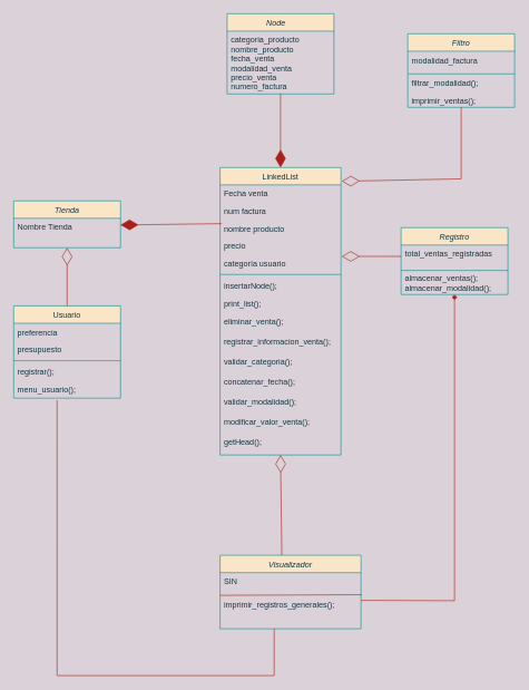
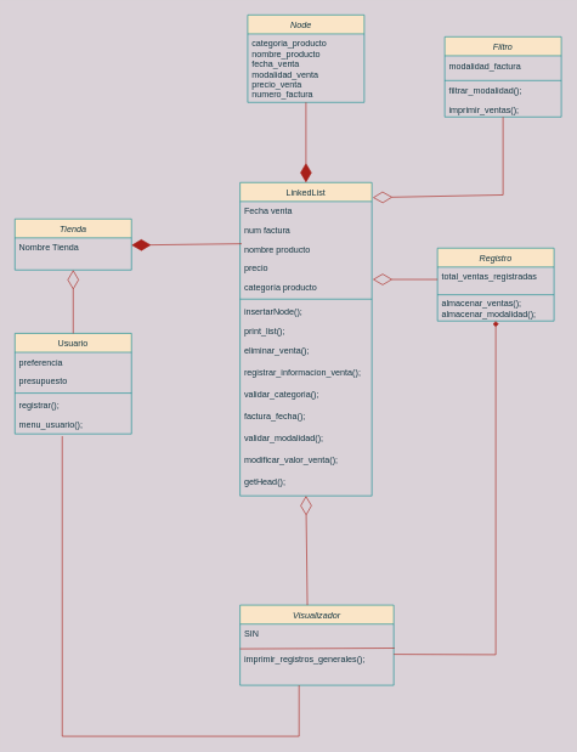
  <mxCell id="0" />
  <mxCell id="1" parent="0" />
  <mxCell id="2" value="Tienda" style="swimlane;fontStyle=2;align=center;verticalAlign=top;childLayout=stackLayout;horizontal=1;startSize=26;horizontalStack=0;resizeParent=1;resizeLast=0;collapsible=1;marginBottom=0;rounded=0;shadow=0;strokeWidth=1;fillColor=#FAE5C7;strokeColor=#0F8B8D;fontColor=#143642;labelBackgroundColor=none;" parent="1" vertex="1"><mxGeometry x="20" y="300" width="160" height="70" as="geometry"><mxRectangle x="230" y="140" width="160" height="26" as="alternateBounds" /></mxGeometry></mxCell>
  <mxCell id="3" value="Nombre Tienda" style="text;align=left;verticalAlign=top;spacingLeft=4;spacingRight=4;overflow=hidden;rotatable=0;points=[[0,0.5],[1,0.5]];portConstraint=eastwest;fontColor=#143642;labelBackgroundColor=none;" parent="2" vertex="1"><mxGeometry y="26" width="160" height="34" as="geometry" /></mxCell>
  <mxCell id="4" value="Usuario" style="swimlane;fontStyle=0;align=center;verticalAlign=top;childLayout=stackLayout;horizontal=1;startSize=26;horizontalStack=0;resizeParent=1;resizeLast=0;collapsible=1;marginBottom=0;rounded=0;shadow=0;strokeWidth=1;fillColor=#FAE5C7;strokeColor=#0F8B8D;fontColor=#143642;labelBackgroundColor=none;" parent="1" vertex="1"><mxGeometry x="20" y="457" width="160" height="138" as="geometry"><mxRectangle x="130" y="380" width="160" height="26" as="alternateBounds" /></mxGeometry></mxCell>
  <mxCell id="5" value="preferencia" style="text;align=left;verticalAlign=top;spacingLeft=4;spacingRight=4;overflow=hidden;rotatable=0;points=[[0,0.5],[1,0.5]];portConstraint=eastwest;fontColor=#143642;labelBackgroundColor=none;" parent="4" vertex="1"><mxGeometry y="26" width="160" height="26" as="geometry" /></mxCell>
  <mxCell id="6" value="presupuesto" style="text;align=left;verticalAlign=top;spacingLeft=4;spacingRight=4;overflow=hidden;rotatable=0;points=[[0,0.5],[1,0.5]];portConstraint=eastwest;rounded=0;shadow=0;html=0;fontColor=#143642;labelBackgroundColor=none;" parent="4" vertex="1"><mxGeometry y="52" width="160" height="26" as="geometry" /></mxCell>
  <mxCell id="7" value="" style="line;html=1;strokeWidth=1;align=left;verticalAlign=middle;spacingTop=-1;spacingLeft=3;spacingRight=3;rotatable=0;labelPosition=right;points=[];portConstraint=eastwest;labelBackgroundColor=none;fillColor=#FAE5C7;strokeColor=#0F8B8D;fontColor=#143642;" parent="4" vertex="1"><mxGeometry y="78" width="160" height="8" as="geometry" /></mxCell>
  <mxCell id="8" value="registrar();" style="text;align=left;verticalAlign=top;spacingLeft=4;spacingRight=4;overflow=hidden;rotatable=0;points=[[0,0.5],[1,0.5]];portConstraint=eastwest;fontStyle=0;fontColor=#143642;labelBackgroundColor=none;" parent="4" vertex="1"><mxGeometry y="86" width="160" height="26" as="geometry" /></mxCell>
  <mxCell id="9" value="menu_usuario();" style="text;align=left;verticalAlign=top;spacingLeft=4;spacingRight=4;overflow=hidden;rotatable=0;points=[[0,0.5],[1,0.5]];portConstraint=eastwest;fontColor=#143642;labelBackgroundColor=none;" parent="4" vertex="1"><mxGeometry y="112" width="160" height="26" as="geometry" /></mxCell>
  <mxCell id="10" value="LinkedList" style="swimlane;fontStyle=0;align=center;verticalAlign=top;childLayout=stackLayout;horizontal=1;startSize=26;horizontalStack=0;resizeParent=1;resizeLast=0;collapsible=1;marginBottom=0;rounded=0;shadow=0;strokeWidth=1;fillColor=#FAE5C7;strokeColor=#0F8B8D;fontColor=#143642;labelBackgroundColor=none;" parent="1" vertex="1"><mxGeometry x="329" y="250" width="181" height="430" as="geometry"><mxRectangle x="550" y="140" width="160" height="26" as="alternateBounds" /></mxGeometry></mxCell>
  <mxCell id="11" value="Fecha venta" style="text;align=left;verticalAlign=top;spacingLeft=4;spacingRight=4;overflow=hidden;rotatable=0;points=[[0,0.5],[1,0.5]];portConstraint=eastwest;fontColor=#143642;labelBackgroundColor=none;" parent="10" vertex="1"><mxGeometry y="26" width="181" height="26" as="geometry" /></mxCell>
  <mxCell id="12" value="num factura  " style="text;align=left;verticalAlign=top;spacingLeft=4;spacingRight=4;overflow=hidden;rotatable=0;points=[[0,0.5],[1,0.5]];portConstraint=eastwest;rounded=0;shadow=0;html=0;fontColor=#143642;labelBackgroundColor=none;" parent="10" vertex="1"><mxGeometry y="52" width="181" height="26" as="geometry" /></mxCell>
  <mxCell id="13" value="nombre producto" style="text;align=left;verticalAlign=top;spacingLeft=4;spacingRight=4;overflow=hidden;rotatable=0;points=[[0,0.5],[1,0.5]];portConstraint=eastwest;rounded=0;shadow=0;html=0;fontColor=#143642;labelBackgroundColor=none;" parent="10" vertex="1"><mxGeometry y="78" width="181" height="26" as="geometry" /></mxCell>
  <mxCell id="14" value="precio" style="text;align=left;verticalAlign=top;spacingLeft=4;spacingRight=4;overflow=hidden;rotatable=0;points=[[0,0.5],[1,0.5]];portConstraint=eastwest;rounded=0;shadow=0;html=0;fontColor=#143642;labelBackgroundColor=none;" parent="10" vertex="1"><mxGeometry y="104" width="181" height="26" as="geometry" /></mxCell>
- <mxCell id="15" value="categoría usuario" style="text;align=left;verticalAlign=top;spacingLeft=4;spacingRight=4;overflow=hidden;rotatable=0;points=[[0,0.5],[1,0.5]];portConstraint=eastwest;rounded=0;shadow=0;html=0;fontColor=#143642;labelBackgroundColor=none;" parent="10" vertex="1"><mxGeometry y="130" width="181" height="26" as="geometry" /></mxCell>
+ <mxCell id="15" value="categoría producto" style="text;align=left;verticalAlign=top;spacingLeft=4;spacingRight=4;overflow=hidden;rotatable=0;points=[[0,0.5],[1,0.5]];portConstraint=eastwest;rounded=0;shadow=0;html=0;fontColor=#143642;labelBackgroundColor=none;" parent="10" vertex="1"><mxGeometry y="130" width="181" height="26" as="geometry" /></mxCell>
  <mxCell id="16" value="" style="line;html=1;strokeWidth=1;align=left;verticalAlign=middle;spacingTop=-1;spacingLeft=3;spacingRight=3;rotatable=0;labelPosition=right;points=[];portConstraint=eastwest;labelBackgroundColor=none;fillColor=#FAE5C7;strokeColor=#0F8B8D;fontColor=#143642;" parent="10" vertex="1"><mxGeometry y="156" width="181" height="8" as="geometry" /></mxCell>
  <mxCell id="17" value="insertarNode();" style="text;align=left;verticalAlign=top;spacingLeft=4;spacingRight=4;overflow=hidden;rotatable=0;points=[[0,0.5],[1,0.5]];portConstraint=eastwest;fontColor=#143642;labelBackgroundColor=none;" parent="10" vertex="1"><mxGeometry y="164" width="181" height="26" as="geometry" /></mxCell>
  <mxCell id="18" value="print_list();" style="text;align=left;verticalAlign=top;spacingLeft=4;spacingRight=4;overflow=hidden;rotatable=0;points=[[0,0.5],[1,0.5]];portConstraint=eastwest;fontColor=#143642;labelBackgroundColor=none;" parent="10" vertex="1"><mxGeometry y="190" width="181" height="26" as="geometry" /></mxCell>
  <mxCell id="19" value="eliminar_venta();" style="text;html=1;strokeColor=none;fillColor=none;align=left;verticalAlign=middle;whiteSpace=wrap;rounded=0;fontColor=#143642;labelBackgroundColor=none;spacingLeft=4;" parent="10" vertex="1"><mxGeometry y="216" width="181" height="30" as="geometry" /></mxCell>
  <mxCell id="20" value="registrar_informacion_venta();" style="text;html=1;strokeColor=none;fillColor=none;align=left;verticalAlign=middle;whiteSpace=wrap;rounded=0;fontColor=#143642;spacingLeft=4;" vertex="1" parent="10"><mxGeometry y="246" width="181" height="30" as="geometry" /></mxCell>
  <mxCell id="21" value="validar_categoria();" style="text;html=1;strokeColor=none;fillColor=none;align=left;verticalAlign=middle;whiteSpace=wrap;rounded=0;fontColor=#143642;spacingLeft=4;" vertex="1" parent="10"><mxGeometry y="276" width="181" height="30" as="geometry" /></mxCell>
- <mxCell id="22" value="concatenar_fecha();" style="text;html=1;strokeColor=none;fillColor=none;align=left;verticalAlign=middle;whiteSpace=wrap;rounded=0;fontColor=#143642;spacingLeft=4;" vertex="1" parent="10"><mxGeometry y="306" width="181" height="30" as="geometry" /></mxCell>
+ <mxCell id="22" value="factura_fecha();" style="text;html=1;strokeColor=none;fillColor=none;align=left;verticalAlign=middle;whiteSpace=wrap;rounded=0;fontColor=#143642;spacingLeft=4;" vertex="1" parent="10"><mxGeometry y="306" width="181" height="30" as="geometry" /></mxCell>
  <mxCell id="23" value="validar_modalidad();" style="text;html=1;strokeColor=none;fillColor=none;align=left;verticalAlign=middle;whiteSpace=wrap;rounded=0;fontColor=#143642;spacingLeft=4;" vertex="1" parent="10"><mxGeometry y="336" width="181" height="30" as="geometry" /></mxCell>
  <mxCell id="24" value="modificar_valor_venta();" style="text;html=1;strokeColor=none;fillColor=none;align=left;verticalAlign=middle;whiteSpace=wrap;rounded=0;fontColor=#143642;spacingLeft=4;" vertex="1" parent="10"><mxGeometry y="366" width="181" height="30" as="geometry" /></mxCell>
  <mxCell id="25" value="getHead();" style="text;html=1;strokeColor=none;fillColor=none;align=left;verticalAlign=middle;whiteSpace=wrap;rounded=0;fontColor=#143642;spacingLeft=4;" vertex="1" parent="10"><mxGeometry y="396" width="181" height="30" as="geometry" /></mxCell>
  <mxCell id="26" value="Registro" style="swimlane;fontStyle=2;align=center;verticalAlign=top;childLayout=stackLayout;horizontal=1;startSize=26;horizontalStack=0;resizeParent=1;resizeLast=0;collapsible=1;marginBottom=0;rounded=0;shadow=0;strokeWidth=1;fillColor=#FAE5C7;strokeColor=#0F8B8D;fontColor=#143642;labelBackgroundColor=none;" parent="1" vertex="1"><mxGeometry x="600" y="340" width="160" height="100" as="geometry"><mxRectangle x="230" y="140" width="160" height="26" as="alternateBounds" /></mxGeometry></mxCell>
  <mxCell id="27" value="total_ventas_registradas" style="text;align=left;verticalAlign=top;spacingLeft=4;spacingRight=4;overflow=hidden;rotatable=0;points=[[0,0.5],[1,0.5]];portConstraint=eastwest;fontColor=#143642;labelBackgroundColor=none;" parent="26" vertex="1"><mxGeometry y="26" width="160" height="34" as="geometry" /></mxCell>
  <mxCell id="28" value="" style="line;strokeWidth=1;fillColor=none;align=left;verticalAlign=middle;spacingTop=-1;spacingLeft=3;spacingRight=3;rotatable=0;labelPosition=right;points=[];portConstraint=eastwest;strokeColor=inherit;fontColor=#143642;" vertex="1" parent="26"><mxGeometry y="60" width="160" height="8" as="geometry" /></mxCell>
  <mxCell id="29" value="almacenar_ventas();&lt;br&gt;&lt;div style=&quot;&quot;&gt;&lt;span style=&quot;background-color: initial;&quot;&gt;almacenar_modalidad();&lt;/span&gt;&lt;/div&gt;" style="text;html=1;strokeColor=none;fillColor=none;align=left;verticalAlign=middle;whiteSpace=wrap;rounded=0;fontColor=#143642;spacingLeft=4;" vertex="1" parent="26"><mxGeometry y="68" width="160" height="30" as="geometry" /></mxCell>
  <mxCell id="30" value="Filtro" style="swimlane;fontStyle=2;align=center;verticalAlign=top;childLayout=stackLayout;horizontal=1;startSize=26;horizontalStack=0;resizeParent=1;resizeLast=0;collapsible=1;marginBottom=0;rounded=0;shadow=0;strokeWidth=1;fillColor=#FAE5C7;strokeColor=#0F8B8D;fontColor=#143642;labelBackgroundColor=none;" parent="1" vertex="1"><mxGeometry x="610" y="50" width="160" height="110" as="geometry"><mxRectangle x="230" y="140" width="160" height="26" as="alternateBounds" /></mxGeometry></mxCell>
  <mxCell id="31" value="modalidad_factura" style="text;html=1;strokeColor=none;fillColor=none;align=left;verticalAlign=middle;whiteSpace=wrap;rounded=0;spacingLeft=4;fontColor=#143642;labelBackgroundColor=none;" parent="30" vertex="1"><mxGeometry y="26" width="160" height="30" as="geometry" /></mxCell>
  <mxCell id="32" value="" style="line;strokeWidth=1;fillColor=none;align=left;verticalAlign=middle;spacingTop=-1;spacingLeft=3;spacingRight=3;rotatable=0;labelPosition=right;points=[];portConstraint=eastwest;strokeColor=inherit;fontColor=#143642;" vertex="1" parent="30"><mxGeometry y="56" width="160" height="8" as="geometry" /></mxCell>
  <mxCell id="33" value="&lt;p style=&quot;line-height: 120%;&quot;&gt;filtrar_modalidad();&lt;/p&gt;&lt;p style=&quot;line-height: 120%;&quot;&gt;imprimir_ventas();&lt;/p&gt;" style="text;html=1;strokeColor=none;fillColor=none;align=left;verticalAlign=middle;whiteSpace=wrap;rounded=0;fontColor=#143642;spacingLeft=4;" vertex="1" parent="30"><mxGeometry y="64" width="160" height="46" as="geometry" /></mxCell>
  <mxCell id="34" value="Visualizador" style="swimlane;fontStyle=2;align=center;verticalAlign=top;childLayout=stackLayout;horizontal=1;startSize=26;horizontalStack=0;resizeParent=1;resizeLast=0;collapsible=1;marginBottom=0;rounded=0;shadow=0;strokeWidth=1;fillColor=#FAE5C7;strokeColor=#0F8B8D;fontColor=#143642;labelBackgroundColor=none;" parent="1" vertex="1"><mxGeometry x="329" y="830" width="211" height="110" as="geometry"><mxRectangle x="230" y="140" width="160" height="26" as="alternateBounds" /></mxGeometry></mxCell>
  <mxCell id="35" value="SIN" style="text;align=left;verticalAlign=top;spacingLeft=4;spacingRight=4;overflow=hidden;rotatable=0;points=[[0,0.5],[1,0.5]];portConstraint=eastwest;fontColor=#143642;labelBackgroundColor=none;" parent="34" vertex="1"><mxGeometry y="26" width="211" height="34" as="geometry" /></mxCell>
  <mxCell id="36" value="" style="endArrow=none;html=1;rounded=0;labelBackgroundColor=none;strokeColor=#A8201A;fontColor=default;entryX=1.005;entryY=0.971;entryDx=0;entryDy=0;entryPerimeter=0;" parent="34" edge="1" target="35"><mxGeometry width="50" height="50" relative="1" as="geometry"><mxPoint y="60" as="sourcePoint" /><mxPoint x="160" y="60" as="targetPoint" /></mxGeometry></mxCell>
  <mxCell id="37" value="imprimir_registros_generales();" style="text;html=1;strokeColor=none;fillColor=none;align=left;verticalAlign=middle;whiteSpace=wrap;rounded=0;spacingLeft=4;fontColor=#143642;labelBackgroundColor=none;" parent="34" vertex="1"><mxGeometry y="60" width="211" height="30" as="geometry" /></mxCell>
  <mxCell id="38" value="" style="endArrow=diamondThin;endFill=1;endSize=24;html=1;rounded=0;exitX=0.013;exitY=0.231;exitDx=0;exitDy=0;entryX=1;entryY=0.294;entryDx=0;entryDy=0;entryPerimeter=0;exitPerimeter=0;labelBackgroundColor=none;strokeColor=#A8201A;fontColor=default;" parent="1" source="13" target="3" edge="1"><mxGeometry width="160" relative="1" as="geometry"><mxPoint x="280" y="260" as="sourcePoint" /><mxPoint x="180" y="260" as="targetPoint" /></mxGeometry></mxCell>
  <mxCell id="39" value="" style="endArrow=diamondThin;endFill=0;endSize=24;html=1;rounded=0;entryX=0.5;entryY=1;entryDx=0;entryDy=0;exitX=0.5;exitY=0;exitDx=0;exitDy=0;labelBackgroundColor=none;strokeColor=#A8201A;fontColor=default;" parent="1" source="4" target="2" edge="1"><mxGeometry width="160" relative="1" as="geometry"><mxPoint x="370" y="440" as="sourcePoint" /><mxPoint x="530" y="440" as="targetPoint" /></mxGeometry></mxCell>
  <mxCell id="40" value="Node    " style="swimlane;fontStyle=2;align=center;verticalAlign=top;childLayout=stackLayout;horizontal=1;startSize=26;horizontalStack=0;resizeParent=1;resizeLast=0;collapsible=1;marginBottom=0;rounded=0;shadow=0;strokeWidth=1;fillColor=#FAE5C7;strokeColor=#0F8B8D;fontColor=#143642;labelBackgroundColor=none;" vertex="1" parent="1"><mxGeometry x="339.5" y="20" width="160" height="120" as="geometry"><mxRectangle x="230" y="140" width="160" height="26" as="alternateBounds" /></mxGeometry></mxCell>
  <mxCell id="41" value="categoria_producto&#10;nombre_producto&#10;fecha_venta&#10;modalidad_venta&#10;precio_venta&#10;numero_factura" style="text;align=left;verticalAlign=top;spacingLeft=4;spacingRight=4;overflow=hidden;rotatable=0;points=[[0,0.5],[1,0.5]];portConstraint=eastwest;fontColor=#143642;labelBackgroundColor=none;" vertex="1" parent="40"><mxGeometry y="26" width="160" height="94" as="geometry" /></mxCell>
  <mxCell id="42" value="" style="endArrow=diamondThin;endFill=0;endSize=24;html=1;rounded=0;entryX=1.007;entryY=0.048;entryDx=0;entryDy=0;entryPerimeter=0;exitX=0.5;exitY=1;exitDx=0;exitDy=0;labelBackgroundColor=none;strokeColor=#A8201A;fontColor=default;" edge="1" parent="1" source="30" target="10"><mxGeometry width="160" relative="1" as="geometry"><mxPoint x="690" y="136" as="sourcePoint" /><mxPoint x="740" y="280" as="targetPoint" /><Array as="points"><mxPoint x="690" y="267" /></Array></mxGeometry></mxCell>
  <mxCell id="43" value="" style="endArrow=diamondThin;endFill=0;endSize=24;html=1;rounded=0;exitX=0;exitY=0.5;exitDx=0;exitDy=0;entryX=1.007;entryY=0.115;entryDx=0;entryDy=0;entryPerimeter=0;labelBackgroundColor=none;strokeColor=#A8201A;fontColor=default;" edge="1" parent="1" source="27" target="15"><mxGeometry width="160" relative="1" as="geometry"><mxPoint x="320" y="300" as="sourcePoint" /><mxPoint x="480" y="300" as="targetPoint" /></mxGeometry></mxCell>
  <mxCell id="44" value="" style="endArrow=diamondThin;endFill=0;endSize=24;html=1;rounded=0;exitX=0.438;exitY=0;exitDx=0;exitDy=0;exitPerimeter=0;labelBackgroundColor=none;strokeColor=#A8201A;fontColor=default;entryX=0.5;entryY=1;entryDx=0;entryDy=0;" edge="1" parent="1" source="34" target="10"><mxGeometry width="160" relative="1" as="geometry"><mxPoint x="320" y="500" as="sourcePoint" /><mxPoint x="402" y="530" as="targetPoint" /></mxGeometry></mxCell>
  <mxCell id="45" value="" style="endArrow=diamondThin;endFill=1;endSize=24;html=1;rounded=0;exitX=0.5;exitY=1;exitDx=0;exitDy=0;entryX=0.5;entryY=0;entryDx=0;entryDy=0;labelBackgroundColor=none;strokeColor=#A8201A;fontColor=default;" edge="1" parent="1" source="40" target="10"><mxGeometry width="160" relative="1" as="geometry"><mxPoint x="320" y="230" as="sourcePoint" /><mxPoint x="480" y="230" as="targetPoint" /></mxGeometry></mxCell>
  <mxCell id="46" value="" style="endArrow=diamond;html=1;rounded=0;entryX=0.5;entryY=1;entryDx=0;entryDy=0;exitX=1;exitY=0.25;exitDx=0;exitDy=0;labelBackgroundColor=none;strokeColor=#A8201A;fontColor=default;" edge="1" parent="1" source="37" target="26"><mxGeometry width="50" height="50" relative="1" as="geometry"><mxPoint x="380" y="590" as="sourcePoint" /><mxPoint x="430" y="540" as="targetPoint" /><Array as="points"><mxPoint x="680" y="898" /></Array></mxGeometry></mxCell>
  <mxCell id="47" value="" style="endArrow=none;html=1;rounded=0;entryX=0.406;entryY=1.115;entryDx=0;entryDy=0;entryPerimeter=0;labelBackgroundColor=none;strokeColor=#A8201A;fontColor=default;" edge="1" parent="1" target="9"><mxGeometry width="50" height="50" relative="1" as="geometry"><mxPoint x="410" y="940" as="sourcePoint" /><mxPoint x="430" y="670" as="targetPoint" /><Array as="points"><mxPoint x="410" y="1010" /><mxPoint x="85" y="1010" /></Array></mxGeometry></mxCell>
